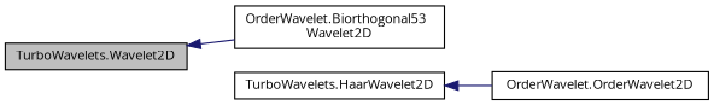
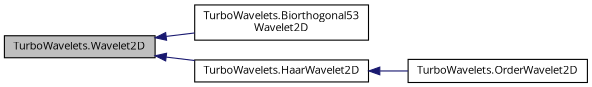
  digraph {
    fontname="Open Sans"
    rankdir=LR
    node [color=black fillcolor=white fontname="Open Sans" fontsize=10 shape=record style=filled]
    edge [color=midnightblue dir=back fontname="Open Sans" fontsize=10 labelfontname=Helvetica labelfontsize=10 style=solid]
    n1 [fillcolor=grey75 fontcolor=black height=0.2 label="TurboWavelets.Wavelet2D" width=0.4]
-   n2 [height=0.2 label="OrderWavelet.Biorthogonal53\lWavelet2D" width=0.4]
+   n2 [height=0.2 label="TurboWavelets.Biorthogonal53\lWavelet2D" width=0.4]
    n3 [height=0.2 label="TurboWavelets.HaarWavelet2D" width=0.4]
-   n4 [height=0.2 label="OrderWavelet.OrderWavelet2D" width=0.4]
+   n4 [height=0.2 label="TurboWavelets.OrderWavelet2D" width=0.4]
    n1 -> n2
+   n1 -> n3
    n3 -> n4
  }
